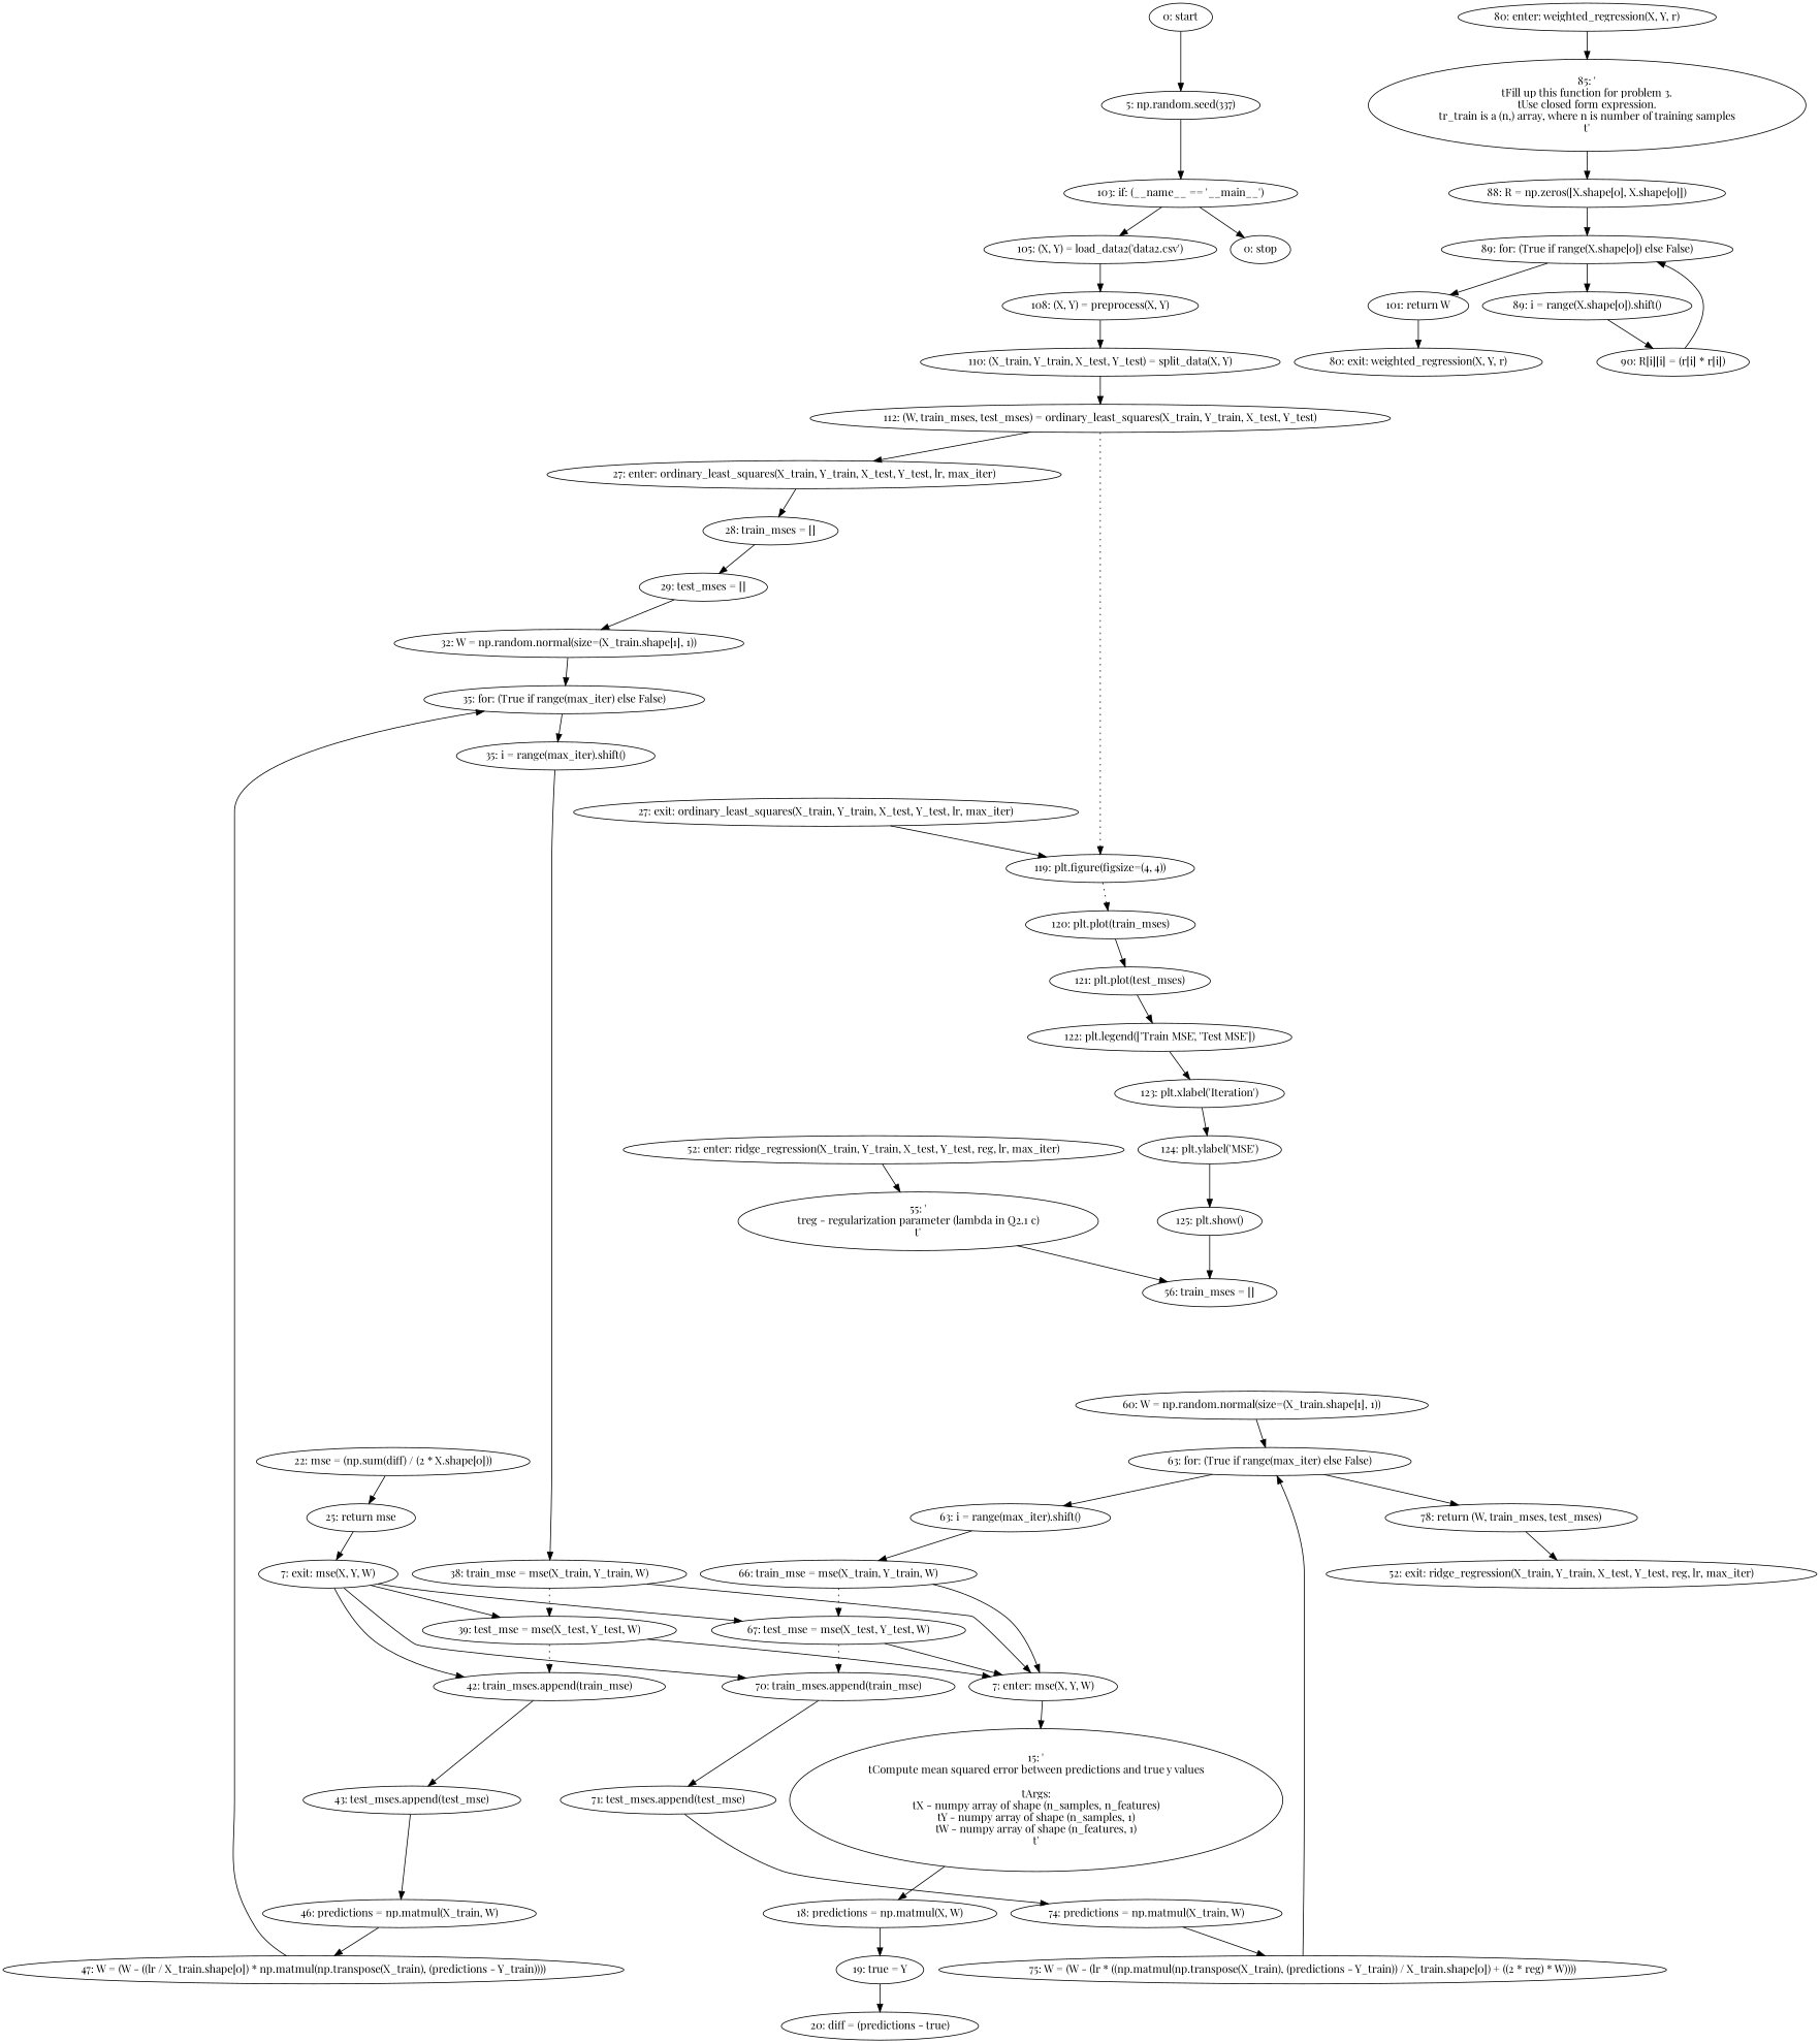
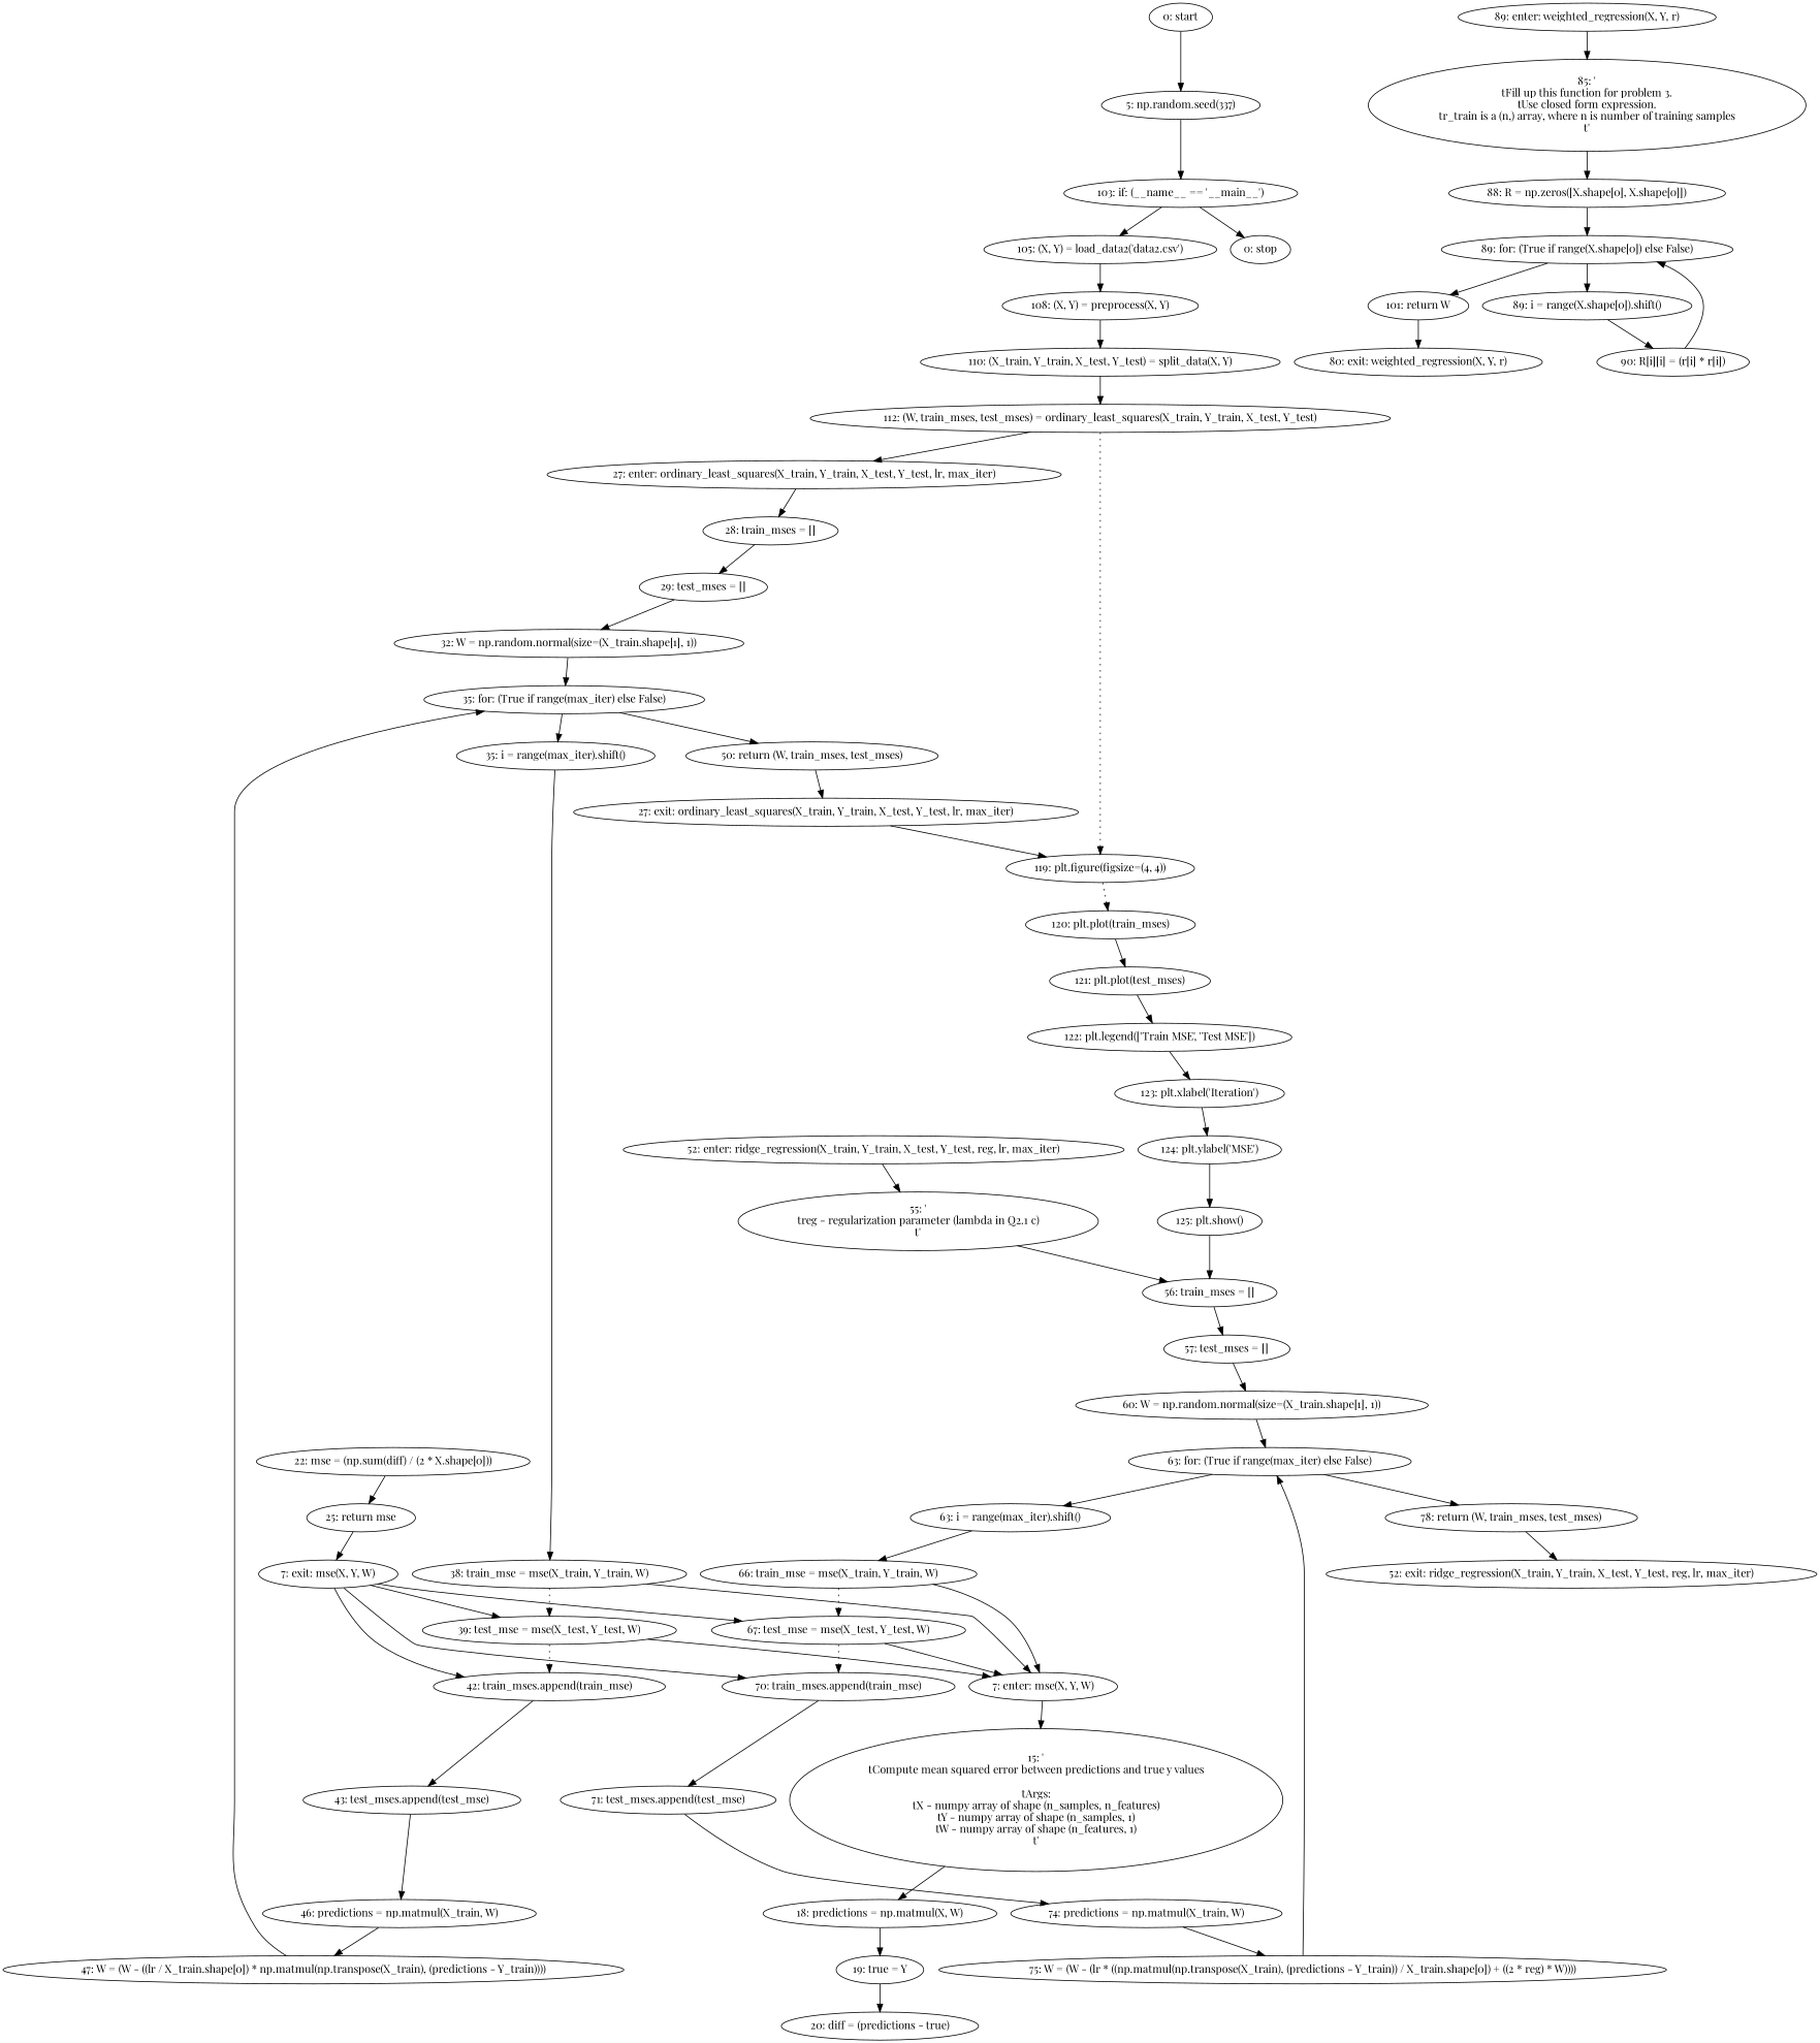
  strict digraph {
    fontname="Playfair Display"
    node [fontname="Playfair Display"]
    edge [fontname="Playfair Display"]
    n1 [label="0: start"]
    n2 [label="5: np.random.seed(337)"]
    n3 [label="103: if: (__name__ == '__main__')"]
    n4 [label="105: (X, Y) = load_data2('data2.csv')"]
    n5 [label="0: stop"]
    n6 [label="108: (X, Y) = preprocess(X, Y)"]
    n7 [label="110: (X_train, Y_train, X_test, Y_test) = split_data(X, Y)"]
    n8 [label="7: enter: mse(X, Y, W)"]
    n9 [label="15: '\n\tCompute mean squared error between predictions and true y values\n\n\tArgs:\n\tX - numpy array of shape (n_samples, n_features)\n\tY - numpy array of shape (n_samples, 1)\n\tW - numpy array of shape (n_features, 1)\n\t'"]
    n10 [label="18: predictions = np.matmul(X, W)"]
    n11 [label="19: true = Y"]
    n12 [label="20: diff = (predictions - true)"]
    n13 [label="38: train_mse = mse(X_train, Y_train, W)"]
    n14 [label="39: test_mse = mse(X_test, Y_test, W)"]
    n15 [label="42: train_mses.append(train_mse)"]
    n16 [label="43: test_mses.append(test_mse)"]
    n17 [label="46: predictions = np.matmul(X_train, W)"]
    n18 [label="47: W = (W - ((lr / X_train.shape[0]) * np.matmul(np.transpose(X_train), (predictions - Y_train))))"]
    n19 [label="66: train_mse = mse(X_train, Y_train, W)"]
    n20 [label="67: test_mse = mse(X_test, Y_test, W)"]
    n21 [label="70: train_mses.append(train_mse)"]
    n22 [label="71: test_mses.append(test_mse)"]
    n23 [label="74: predictions = np.matmul(X_train, W)"]
    n24 [label="75: W = (W - (lr * ((np.matmul(np.transpose(X_train), (predictions - Y_train)) / X_train.shape[0]) + ((2 * reg) * W))))"]
    n25 [label="7: exit: mse(X, Y, W)"]
    n26 [label="25: return mse"]
    n27 [label="22: mse = (np.sum(diff) / (2 * X.shape[0]))"]
    n28 [label="27: enter: ordinary_least_squares(X_train, Y_train, X_test, Y_test, lr, max_iter)"]
    n29 [label="28: train_mses = []"]
    n30 [label="29: test_mses = []"]
    n31 [label="32: W = np.random.normal(size=(X_train.shape[1], 1))"]
    n32 [label="35: for: (True if range(max_iter) else False)"]
    n33 [label="112: (W, train_mses, test_mses) = ordinary_least_squares(X_train, Y_train, X_test, Y_test)"]
    n34 [label="119: plt.figure(figsize=(4, 4))"]
    n35 [label="120: plt.plot(train_mses)"]
    n36 [label="121: plt.plot(test_mses)"]
    n37 [label="122: plt.legend(['Train MSE', 'Test MSE'])"]
    n38 [label="27: exit: ordinary_least_squares(X_train, Y_train, X_test, Y_test, lr, max_iter)"]
+   n39 [label="50: return (W, train_mses, test_mses)"]
    n40 [label="35: i = range(max_iter).shift()"]
    n41 [label="52: enter: ridge_regression(X_train, Y_train, X_test, Y_test, reg, lr, max_iter)"]
    n42 [label="55: '\n\treg - regularization parameter (lambda in Q2.1 c)\n\t'"]
    n43 [label="56: train_mses = []"]
+   n44 [label="57: test_mses = []"]
    n45 [label="60: W = np.random.normal(size=(X_train.shape[1], 1))"]
    n46 [label="52: exit: ridge_regression(X_train, Y_train, X_test, Y_test, reg, lr, max_iter)"]
    n47 [label="78: return (W, train_mses, test_mses)"]
    n48 [label="63: for: (True if range(max_iter) else False)"]
    n49 [label="63: i = range(max_iter).shift()"]
-   n50 [label="80: enter: weighted_regression(X, Y, r)"]
+   n50 [label="89: enter: weighted_regression(X, Y, r)"]
    n51 [label="85: '\n\tFill up this function for problem 3.\n\tUse closed form expression.\n\tr_train is a (n,) array, where n is number of training samples\n\t'"]
    n52 [label="88: R = np.zeros([X.shape[0], X.shape[0]])"]
    n53 [label="89: for: (True if range(X.shape[0]) else False)"]
    n54 [label="101: return W"]
    n55 [label="89: i = range(X.shape[0]).shift()"]
    n56 [label="80: exit: weighted_regression(X, Y, r)"]
    n57 [label="90: R[i][i] = (r[i] * r[i])"]
    n58 [label="123: plt.xlabel('Iteration')"]
    n59 [label="124: plt.ylabel('MSE')"]
    n60 [label="125: plt.show()"]
    n1 -> n2
    n2 -> n3
    n3 -> n4
    n3 -> n5
    n4 -> n6
    n6 -> n7
    n7 -> n33
    n8 -> n9
    n9 -> n10
    n10 -> n11
    n11 -> n12
    n13 -> n8
    n13 -> n14 [style=dotted weight=100]
    n14 -> n8
    n14 -> n15 [style=dotted weight=100]
    n15 -> n16
    n16 -> n17
    n17 -> n18
    n18 -> n32
    n19 -> n8
    n19 -> n20 [style=dotted weight=100]
    n20 -> n8
    n20 -> n21 [style=dotted weight=100]
    n21 -> n22
    n22 -> n23
    n23 -> n24
    n24 -> n48
    n25 -> n14
    n25 -> n15
    n25 -> n20
    n25 -> n21
    n26 -> n25
    n27 -> n26
    n28 -> n29
    n29 -> n30
    n30 -> n31
    n31 -> n32
+   n32 -> n39
    n32 -> n40
    n33 -> n28
    n33 -> n34 [style=dotted weight=100]
    n34 -> n35 [style=dotted]
    n35 -> n36
    n36 -> n37
    n37 -> n58
    n38 -> n34
+   n39 -> n38
    n40 -> n13
    n41 -> n42
    n42 -> n43
+   n43 -> n44
+   n44 -> n45
    n45 -> n48
    n47 -> n46
    n48 -> n47
    n48 -> n49
    n49 -> n19
    n50 -> n51
    n51 -> n52
    n52 -> n53
    n53 -> n54
    n53 -> n55
    n54 -> n56
    n55 -> n57
    n57 -> n53
    n58 -> n59
    n59 -> n60
    n60 -> n43
  }
